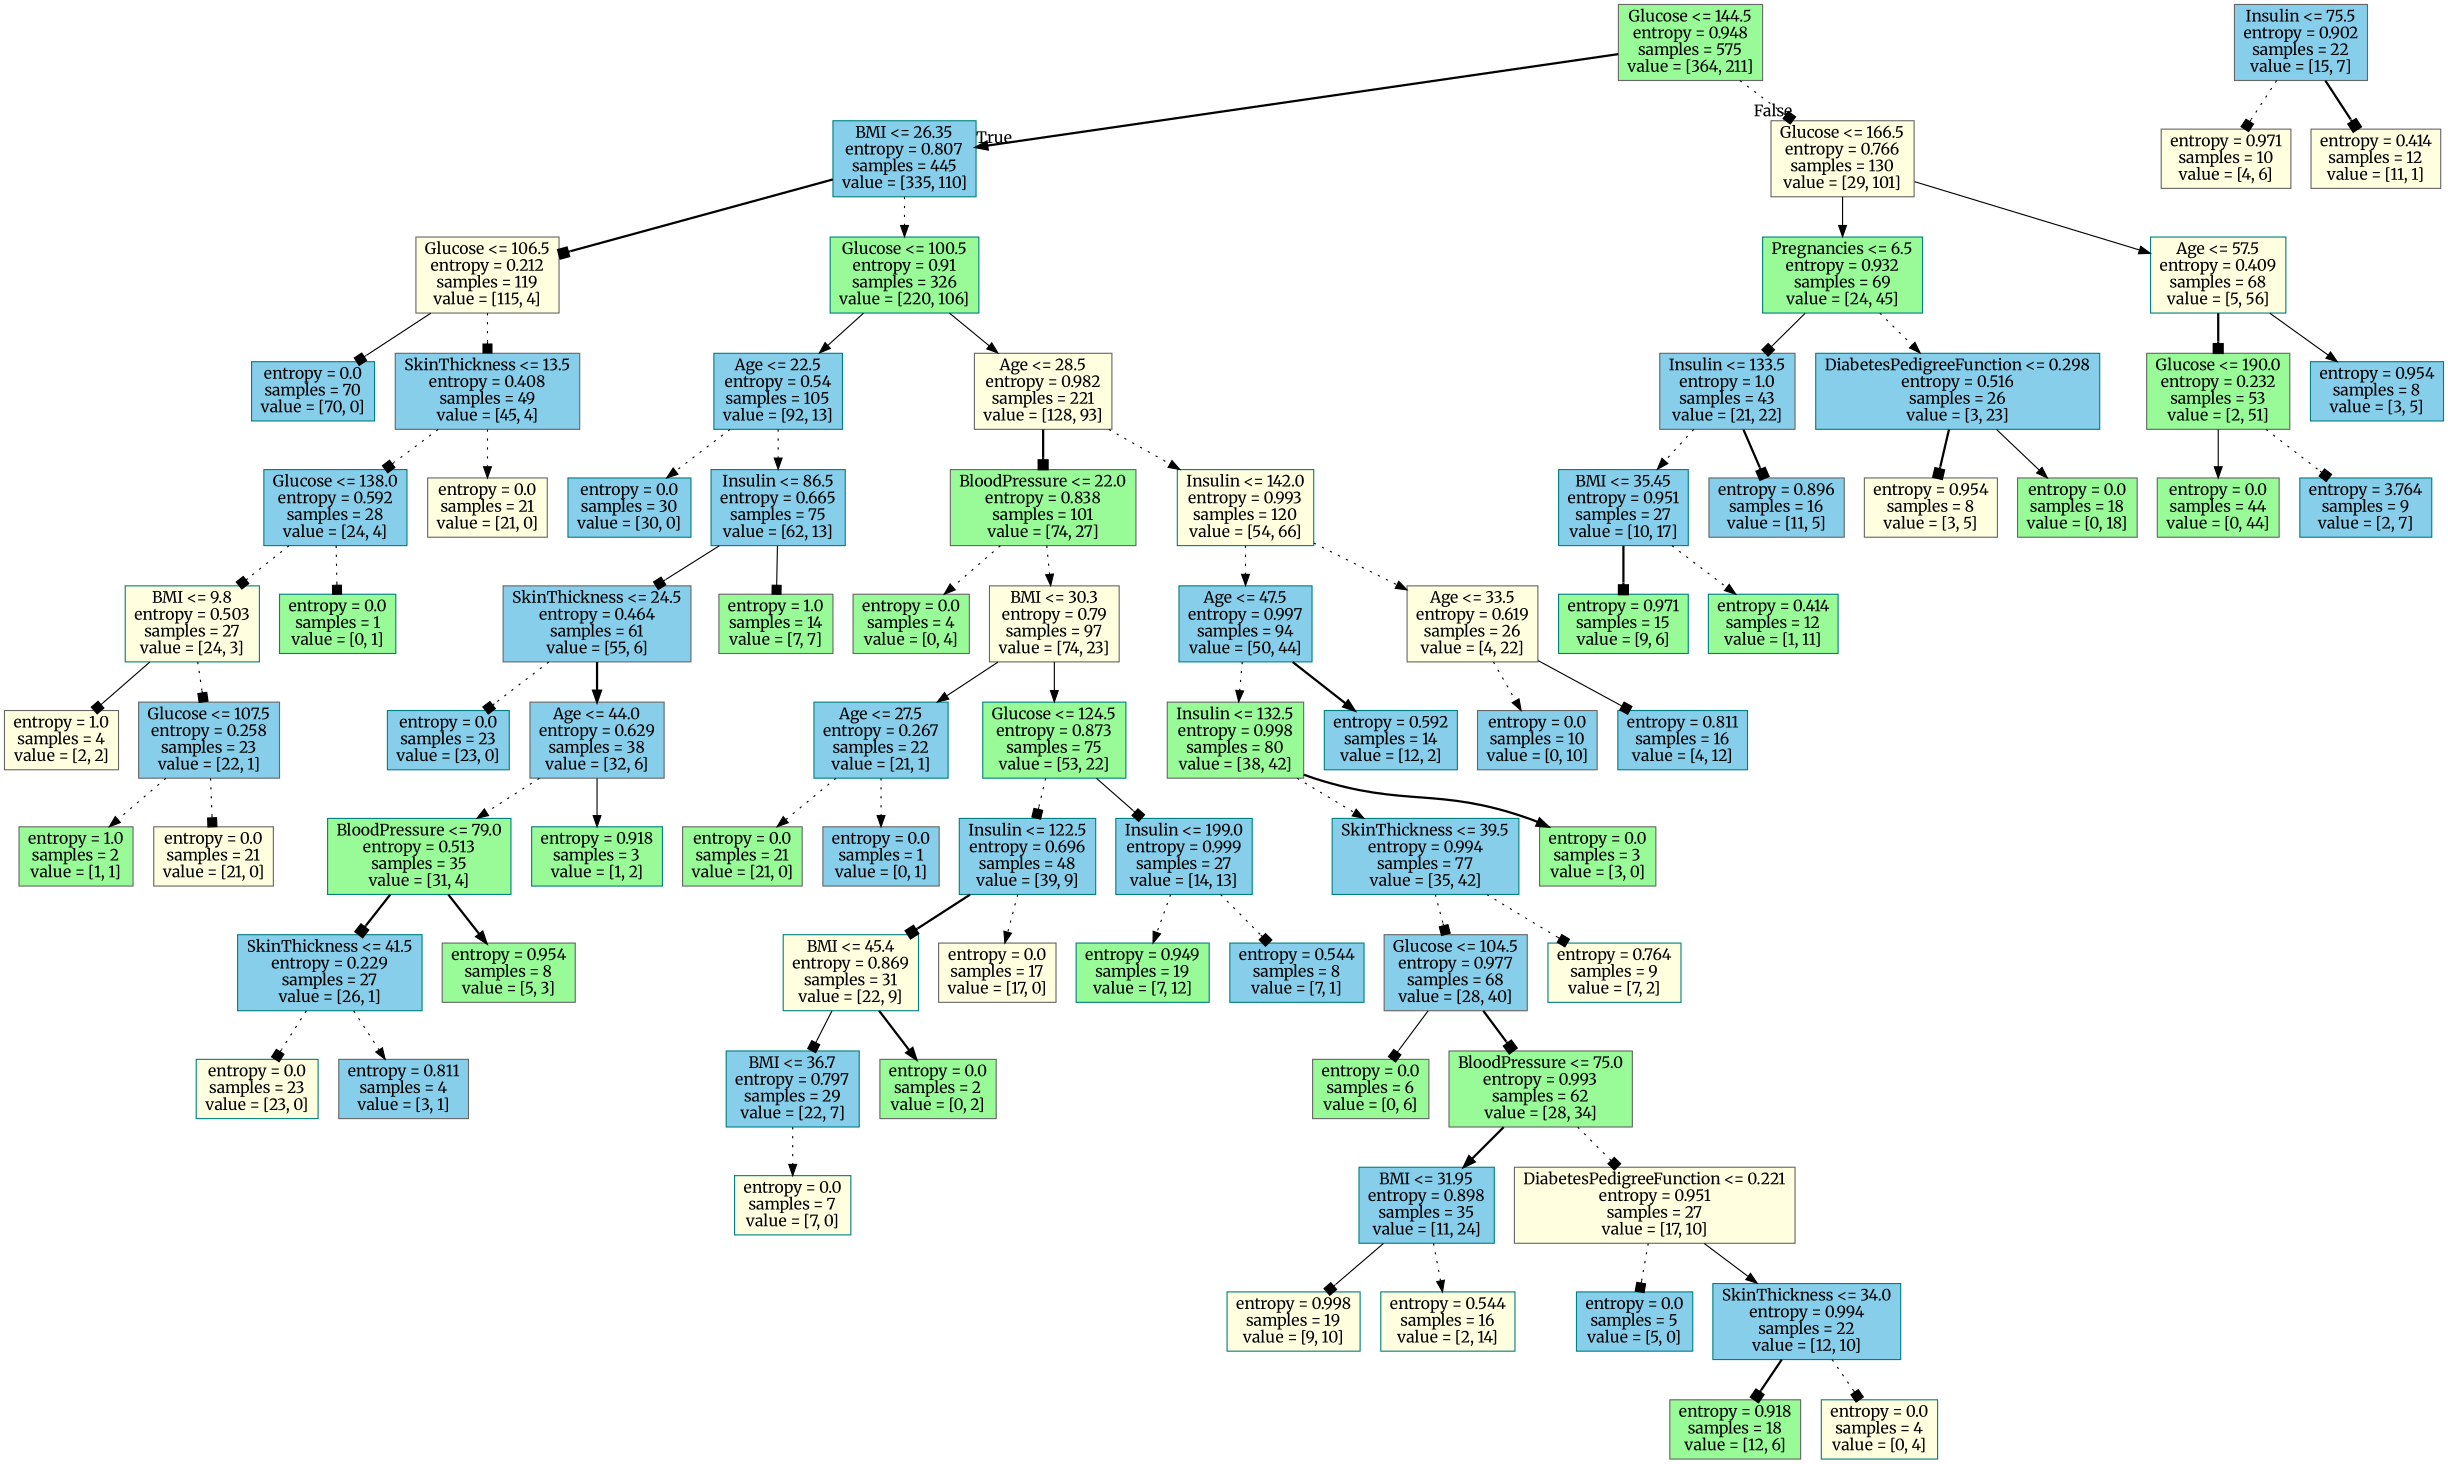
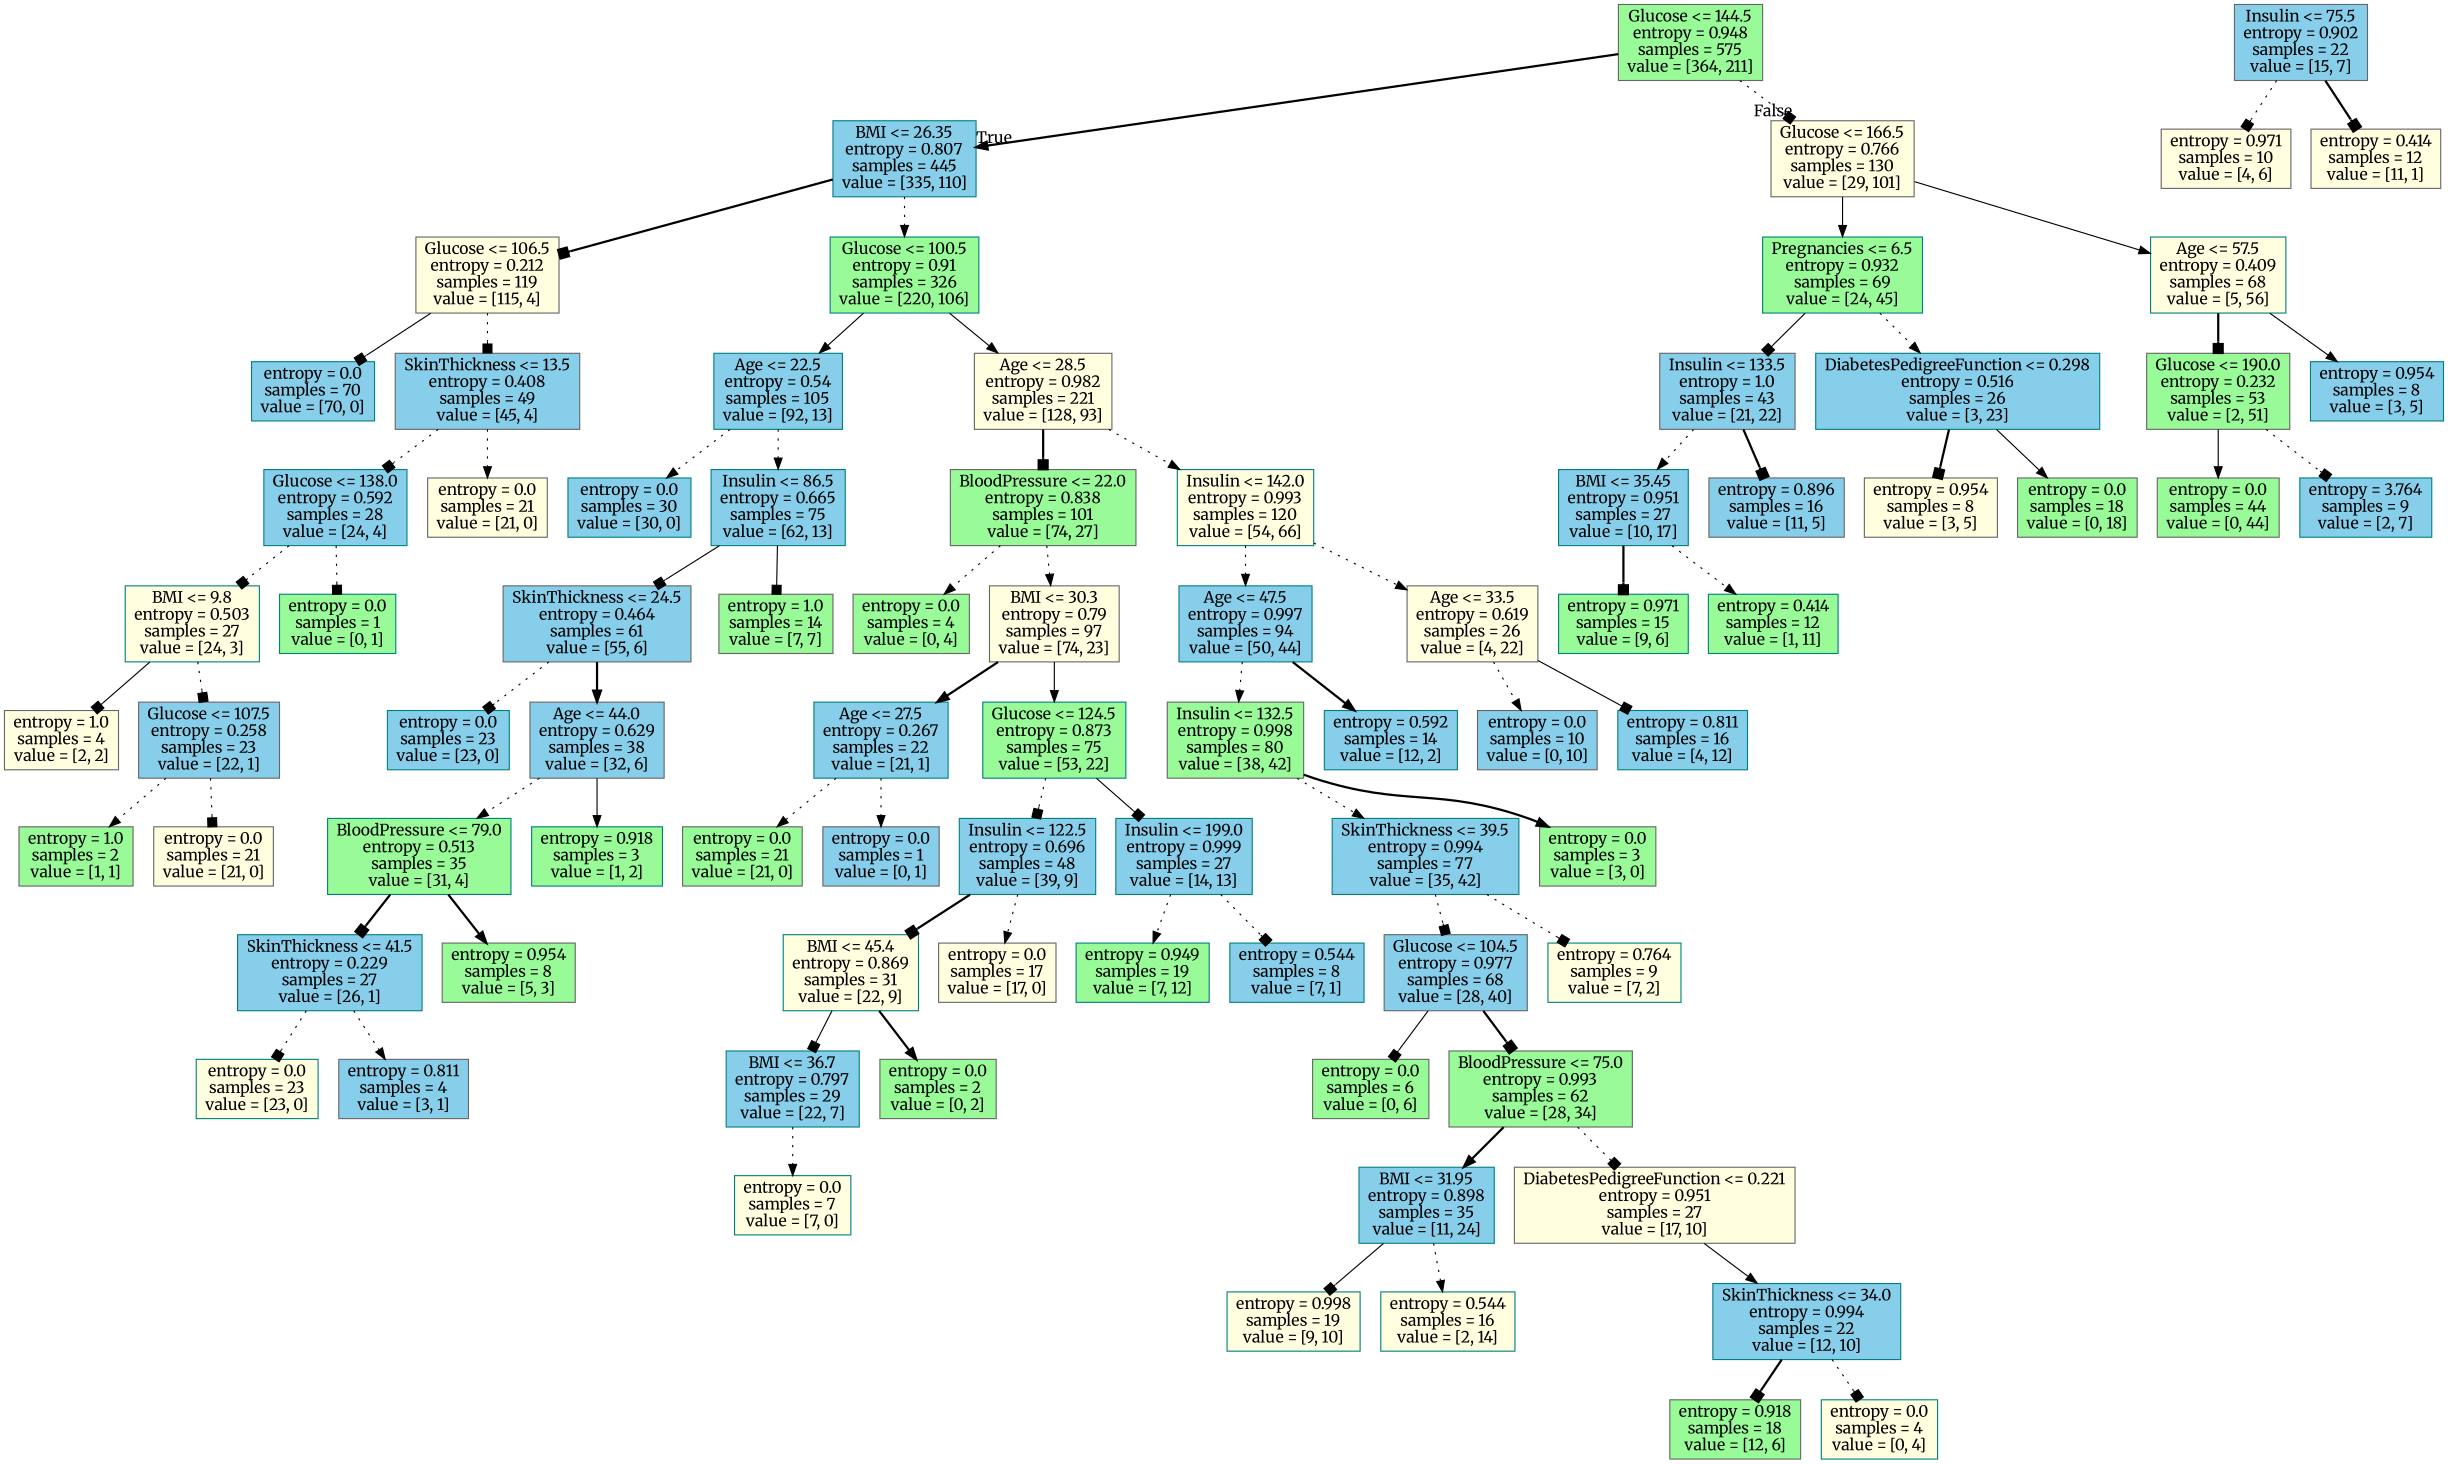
  digraph {
    fontname=Merriweather
    node [color=teal fillcolor=skyblue fontname=Merriweather shape=box style=filled]
    edge [arrowhead=normal fontname=Merriweather style=dotted]
    n1 [color=gray40 fillcolor=palegreen label="Glucose <= 144.5\nentropy = 0.948\nsamples = 575\nvalue = [364, 211]"]
    n2 [label="BMI <= 26.35\nentropy = 0.807\nsamples = 445\nvalue = [335, 110]"]
    n3 [color=gray40 fillcolor=lightyellow label="Glucose <= 166.5\nentropy = 0.766\nsamples = 130\nvalue = [29, 101]"]
    n4 [color=gray40 fillcolor=lightyellow label="Glucose <= 106.5\nentropy = 0.212\nsamples = 119\nvalue = [115, 4]"]
    n5 [fillcolor=palegreen label="Glucose <= 100.5\nentropy = 0.91\nsamples = 326\nvalue = [220, 106]"]
    n6 [fillcolor=palegreen label="Pregnancies <= 6.5\nentropy = 0.932\nsamples = 69\nvalue = [24, 45]"]
    n7 [fillcolor=lightyellow label="Age <= 57.5\nentropy = 0.409\nsamples = 68\nvalue = [5, 56]"]
    n8 [label="entropy = 0.0\nsamples = 70\nvalue = [70, 0]"]
    n9 [color=gray40 label="SkinThickness <= 13.5\nentropy = 0.408\nsamples = 49\nvalue = [45, 4]"]
    n10 [label="Age <= 22.5\nentropy = 0.54\nsamples = 105\nvalue = [92, 13]"]
    n11 [color=gray40 fillcolor=lightyellow label="Age <= 28.5\nentropy = 0.982\nsamples = 221\nvalue = [128, 93]"]
    n12 [label="Glucose <= 138.0\nentropy = 0.592\nsamples = 28\nvalue = [24, 4]"]
    n13 [color=gray40 fillcolor=lightyellow label="entropy = 0.0\nsamples = 21\nvalue = [21, 0]"]
    n14 [fillcolor=lightyellow label="BMI <= 9.8\nentropy = 0.503\nsamples = 27\nvalue = [24, 3]"]
    n15 [fillcolor=palegreen label="entropy = 0.0\nsamples = 1\nvalue = [0, 1]"]
    n16 [color=gray40 fillcolor=lightyellow label="entropy = 1.0\nsamples = 4\nvalue = [2, 2]"]
    n17 [color=gray40 label="Glucose <= 107.5\nentropy = 0.258\nsamples = 23\nvalue = [22, 1]"]
    n18 [color=gray40 fillcolor=palegreen label="entropy = 1.0\nsamples = 2\nvalue = [1, 1]"]
    n19 [color=gray40 fillcolor=lightyellow label="entropy = 0.0\nsamples = 21\nvalue = [21, 0]"]
    n20 [label="entropy = 0.0\nsamples = 30\nvalue = [30, 0]"]
    n21 [label="Insulin <= 86.5\nentropy = 0.665\nsamples = 75\nvalue = [62, 13]"]
    n22 [color=gray40 fillcolor=palegreen label="BloodPressure <= 22.0\nentropy = 0.838\nsamples = 101\nvalue = [74, 27]"]
    n23 [fillcolor=lightyellow label="Insulin <= 142.0\nentropy = 0.993\nsamples = 120\nvalue = [54, 66]"]
    n24 [color=gray40 label="SkinThickness <= 24.5\nentropy = 0.464\nsamples = 61\nvalue = [55, 6]"]
    n25 [color=gray40 fillcolor=palegreen label="entropy = 1.0\nsamples = 14\nvalue = [7, 7]"]
    n26 [label="entropy = 0.0\nsamples = 23\nvalue = [23, 0]"]
    n27 [color=gray40 label="Age <= 44.0\nentropy = 0.629\nsamples = 38\nvalue = [32, 6]"]
    n28 [fillcolor=palegreen label="BloodPressure <= 79.0\nentropy = 0.513\nsamples = 35\nvalue = [31, 4]"]
    n29 [fillcolor=palegreen label="entropy = 0.918\nsamples = 3\nvalue = [1, 2]"]
    n30 [label="SkinThickness <= 41.5\nentropy = 0.229\nsamples = 27\nvalue = [26, 1]"]
    n31 [color=gray40 fillcolor=palegreen label="entropy = 0.954\nsamples = 8\nvalue = [5, 3]"]
    n32 [fillcolor=lightyellow label="entropy = 0.0\nsamples = 23\nvalue = [23, 0]"]
    n33 [color=gray40 label="entropy = 0.811\nsamples = 4\nvalue = [3, 1]"]
    n34 [color=gray40 fillcolor=palegreen label="entropy = 0.0\nsamples = 4\nvalue = [0, 4]"]
    n35 [color=gray40 fillcolor=lightyellow label="BMI <= 30.3\nentropy = 0.79\nsamples = 97\nvalue = [74, 23]"]
    n36 [label="Age <= 47.5\nentropy = 0.997\nsamples = 94\nvalue = [50, 44]"]
    n37 [color=gray40 fillcolor=lightyellow label="Age <= 33.5\nentropy = 0.619\nsamples = 26\nvalue = [4, 22]"]
    n38 [label="Age <= 27.5\nentropy = 0.267\nsamples = 22\nvalue = [21, 1]"]
    n39 [fillcolor=palegreen label="Glucose <= 124.5\nentropy = 0.873\nsamples = 75\nvalue = [53, 22]"]
    n40 [color=gray40 fillcolor=palegreen label="entropy = 0.0\nsamples = 21\nvalue = [21, 0]"]
    n41 [color=gray40 label="entropy = 0.0\nsamples = 1\nvalue = [0, 1]"]
    n42 [label="Insulin <= 122.5\nentropy = 0.696\nsamples = 48\nvalue = [39, 9]"]
    n43 [label="Insulin <= 199.0\nentropy = 0.999\nsamples = 27\nvalue = [14, 13]"]
    n44 [fillcolor=lightyellow label="BMI <= 45.4\nentropy = 0.869\nsamples = 31\nvalue = [22, 9]"]
    n45 [color=gray40 fillcolor=lightyellow label="entropy = 0.0\nsamples = 17\nvalue = [17, 0]"]
    n46 [fillcolor=palegreen label="entropy = 0.949\nsamples = 19\nvalue = [7, 12]"]
    n47 [label="entropy = 0.544\nsamples = 8\nvalue = [7, 1]"]
    n48 [label="BMI <= 36.7\nentropy = 0.797\nsamples = 29\nvalue = [22, 7]"]
    n49 [color=gray40 fillcolor=palegreen label="entropy = 0.0\nsamples = 2\nvalue = [0, 2]"]
    n50 [fillcolor=lightyellow label="entropy = 0.0\nsamples = 7\nvalue = [7, 0]"]
    n51 [color=gray40 label="Insulin <= 75.5\nentropy = 0.902\nsamples = 22\nvalue = [15, 7]"]
    n52 [color=gray40 fillcolor=lightyellow label="entropy = 0.971\nsamples = 10\nvalue = [4, 6]"]
    n53 [color=gray40 fillcolor=lightyellow label="entropy = 0.414\nsamples = 12\nvalue = [11, 1]"]
    n54 [color=gray40 fillcolor=palegreen label="Insulin <= 132.5\nentropy = 0.998\nsamples = 80\nvalue = [38, 42]"]
    n55 [label="entropy = 0.592\nsamples = 14\nvalue = [12, 2]"]
    n56 [color=gray40 label="entropy = 0.0\nsamples = 10\nvalue = [0, 10]"]
    n57 [label="entropy = 0.811\nsamples = 16\nvalue = [4, 12]"]
    n58 [label="SkinThickness <= 39.5\nentropy = 0.994\nsamples = 77\nvalue = [35, 42]"]
    n59 [color=gray40 fillcolor=palegreen label="entropy = 0.0\nsamples = 3\nvalue = [3, 0]"]
    n60 [color=gray40 label="Glucose <= 104.5\nentropy = 0.977\nsamples = 68\nvalue = [28, 40]"]
    n61 [fillcolor=lightyellow label="entropy = 0.764\nsamples = 9\nvalue = [7, 2]"]
    n62 [color=gray40 fillcolor=palegreen label="entropy = 0.0\nsamples = 6\nvalue = [0, 6]"]
    n63 [color=gray40 fillcolor=palegreen label="BloodPressure <= 75.0\nentropy = 0.993\nsamples = 62\nvalue = [28, 34]"]
    n64 [label="BMI <= 31.95\nentropy = 0.898\nsamples = 35\nvalue = [11, 24]"]
    n65 [color=gray40 fillcolor=lightyellow label="DiabetesPedigreeFunction <= 0.221\nentropy = 0.951\nsamples = 27\nvalue = [17, 10]"]
    n66 [fillcolor=lightyellow label="entropy = 0.998\nsamples = 19\nvalue = [9, 10]"]
    n67 [fillcolor=lightyellow label="entropy = 0.544\nsamples = 16\nvalue = [2, 14]"]
-   n68 [label="entropy = 0.0\nsamples = 5\nvalue = [5, 0]"]
    n69 [label="SkinThickness <= 34.0\nentropy = 0.994\nsamples = 22\nvalue = [12, 10]"]
    n70 [color=gray40 fillcolor=palegreen label="entropy = 0.918\nsamples = 18\nvalue = [12, 6]"]
    n71 [fillcolor=lightyellow label="entropy = 0.0\nsamples = 4\nvalue = [0, 4]"]
    n72 [color=gray40 label="Insulin <= 133.5\nentropy = 1.0\nsamples = 43\nvalue = [21, 22]"]
    n73 [label="DiabetesPedigreeFunction <= 0.298\nentropy = 0.516\nsamples = 26\nvalue = [3, 23]"]
    n74 [color=gray40 fillcolor=palegreen label="Glucose <= 190.0\nentropy = 0.232\nsamples = 53\nvalue = [2, 51]"]
    n75 [label="entropy = 0.954\nsamples = 8\nvalue = [3, 5]"]
    n76 [label="BMI <= 35.45\nentropy = 0.951\nsamples = 27\nvalue = [10, 17]"]
    n77 [color=gray40 label="entropy = 0.896\nsamples = 16\nvalue = [11, 5]"]
    n78 [color=gray40 fillcolor=lightyellow label="entropy = 0.954\nsamples = 8\nvalue = [3, 5]"]
    n79 [color=gray40 fillcolor=palegreen label="entropy = 0.0\nsamples = 18\nvalue = [0, 18]"]
    n80 [fillcolor=palegreen label="entropy = 0.971\nsamples = 15\nvalue = [9, 6]"]
    n81 [fillcolor=palegreen label="entropy = 0.414\nsamples = 12\nvalue = [1, 11]"]
    n82 [color=gray40 fillcolor=palegreen label="entropy = 0.0\nsamples = 44\nvalue = [0, 44]"]
    n83 [label="entropy = 3.764\nsamples = 9\nvalue = [2, 7]"]
    n1 -> n2 [headlabel=True labelangle=45 labeldistance=2.5 style=bold]
    n1 -> n3 [arrowhead=box headlabel=False labelangle=-45 labeldistance=2.5]
    n2 -> n4 [arrowhead=box style=bold]
    n2 -> n5
    n3 -> n6 [style=solid]
    n3 -> n7 [style=solid]
    n4 -> n8 [arrowhead=box style=solid]
    n4 -> n9 [arrowhead=box]
    n5 -> n10 [style=solid]
    n5 -> n11 [style=solid]
    n6 -> n72 [arrowhead=box style=solid]
    n6 -> n73
    n7 -> n74 [arrowhead=box style=bold]
    n7 -> n75 [style=solid]
    n9 -> n12 [arrowhead=box]
    n9 -> n13
    n10 -> n20
    n10 -> n21
    n11 -> n22 [arrowhead=box style=bold]
    n11 -> n23
    n12 -> n14 [arrowhead=box]
    n12 -> n15 [arrowhead=box]
    n14 -> n16 [arrowhead=box style=solid]
    n14 -> n17 [arrowhead=box]
    n17 -> n18
    n17 -> n19 [arrowhead=box]
    n21 -> n24 [arrowhead=box style=solid]
    n21 -> n25 [arrowhead=box style=solid]
    n22 -> n34
    n22 -> n35
    n23 -> n36
    n23 -> n37
    n24 -> n26 [arrowhead=box]
    n24 -> n27 [style=bold]
    n27 -> n28
    n27 -> n29 [style=solid]
    n28 -> n30 [arrowhead=box style=bold]
    n28 -> n31 [style=bold]
    n30 -> n32 [arrowhead=box]
    n30 -> n33
-   n35 -> n38 [style=solid]
+   n35 -> n38 [style=bold]
    n35 -> n39 [style=solid]
    n36 -> n54
    n36 -> n55 [style=bold]
    n37 -> n56
    n37 -> n57 [arrowhead=box style=solid]
    n38 -> n40
    n38 -> n41
    n39 -> n42 [arrowhead=box]
    n39 -> n43 [arrowhead=box style=solid]
    n42 -> n44 [arrowhead=box style=bold]
    n42 -> n45
    n43 -> n46
    n43 -> n47 [arrowhead=box]
    n44 -> n48 [arrowhead=box style=solid]
    n44 -> n49 [style=bold]
    n48 -> n50
    n51 -> n52 [arrowhead=box]
    n51 -> n53 [arrowhead=box style=bold]
    n54 -> n58
    n54 -> n59 [style=bold]
    n58 -> n60 [arrowhead=box]
    n58 -> n61 [arrowhead=box]
    n60 -> n62 [arrowhead=box style=solid]
    n60 -> n63 [arrowhead=box style=bold]
    n63 -> n64 [style=bold]
    n63 -> n65 [arrowhead=box]
    n64 -> n66 [arrowhead=box style=solid]
    n64 -> n67
-   n65 -> n68 [arrowhead=box]
    n65 -> n69 [style=solid]
    n69 -> n70 [arrowhead=box style=bold]
    n69 -> n71 [arrowhead=box]
    n72 -> n76
    n72 -> n77 [arrowhead=box style=bold]
    n73 -> n78 [arrowhead=box style=bold]
    n73 -> n79 [style=solid]
    n74 -> n82 [style=solid]
    n74 -> n83 [arrowhead=box]
    n76 -> n80 [arrowhead=box style=bold]
    n76 -> n81
  }
